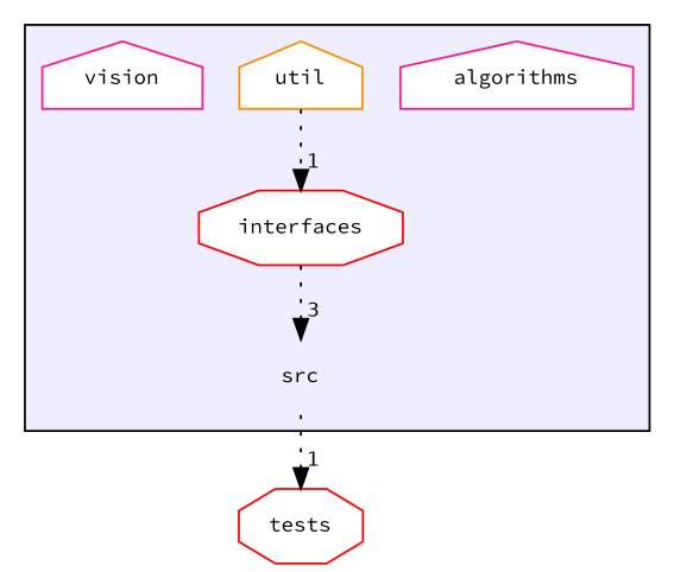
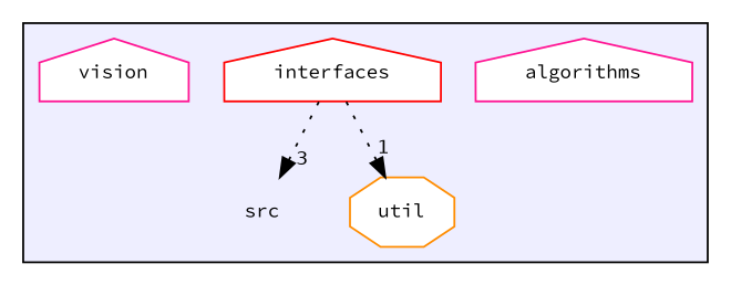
  digraph {
    compound=true
    fontname="Source Code Pro"
    node [color=deeppink fontname="Source Code Pro" fontsize=10 shape=house fillcolor=white style=filled]
    edge [fontname="Source Code Pro" headlabel=1 labeldistance=1.5 labelfontname=Helvetica labelfontsize=10 style=dotted]
    n1 [label=src shape=plaintext fillcolor="" style=""]
    n2 [label=algorithms]
-   n3 [color=red label=interfaces shape=octagon]
-   n4 [color=darkorange label=util]
+   n3 [color=red label=interfaces]
+   n4 [color=darkorange label=util shape=octagon]
    n5 [label=vision]
-   n6 [color=red label=tests shape=octagon fillcolor="" style=""]
    subgraph cluster_1 {
      bgcolor="#eeeeff"
      pencolor=black
      n1
      n2
      n3
      n4
      n5
    }
-   n1 -> n6
    n3 -> n1 [headlabel=3]
-   n4 -> n3
+   n3 -> n4
  }
